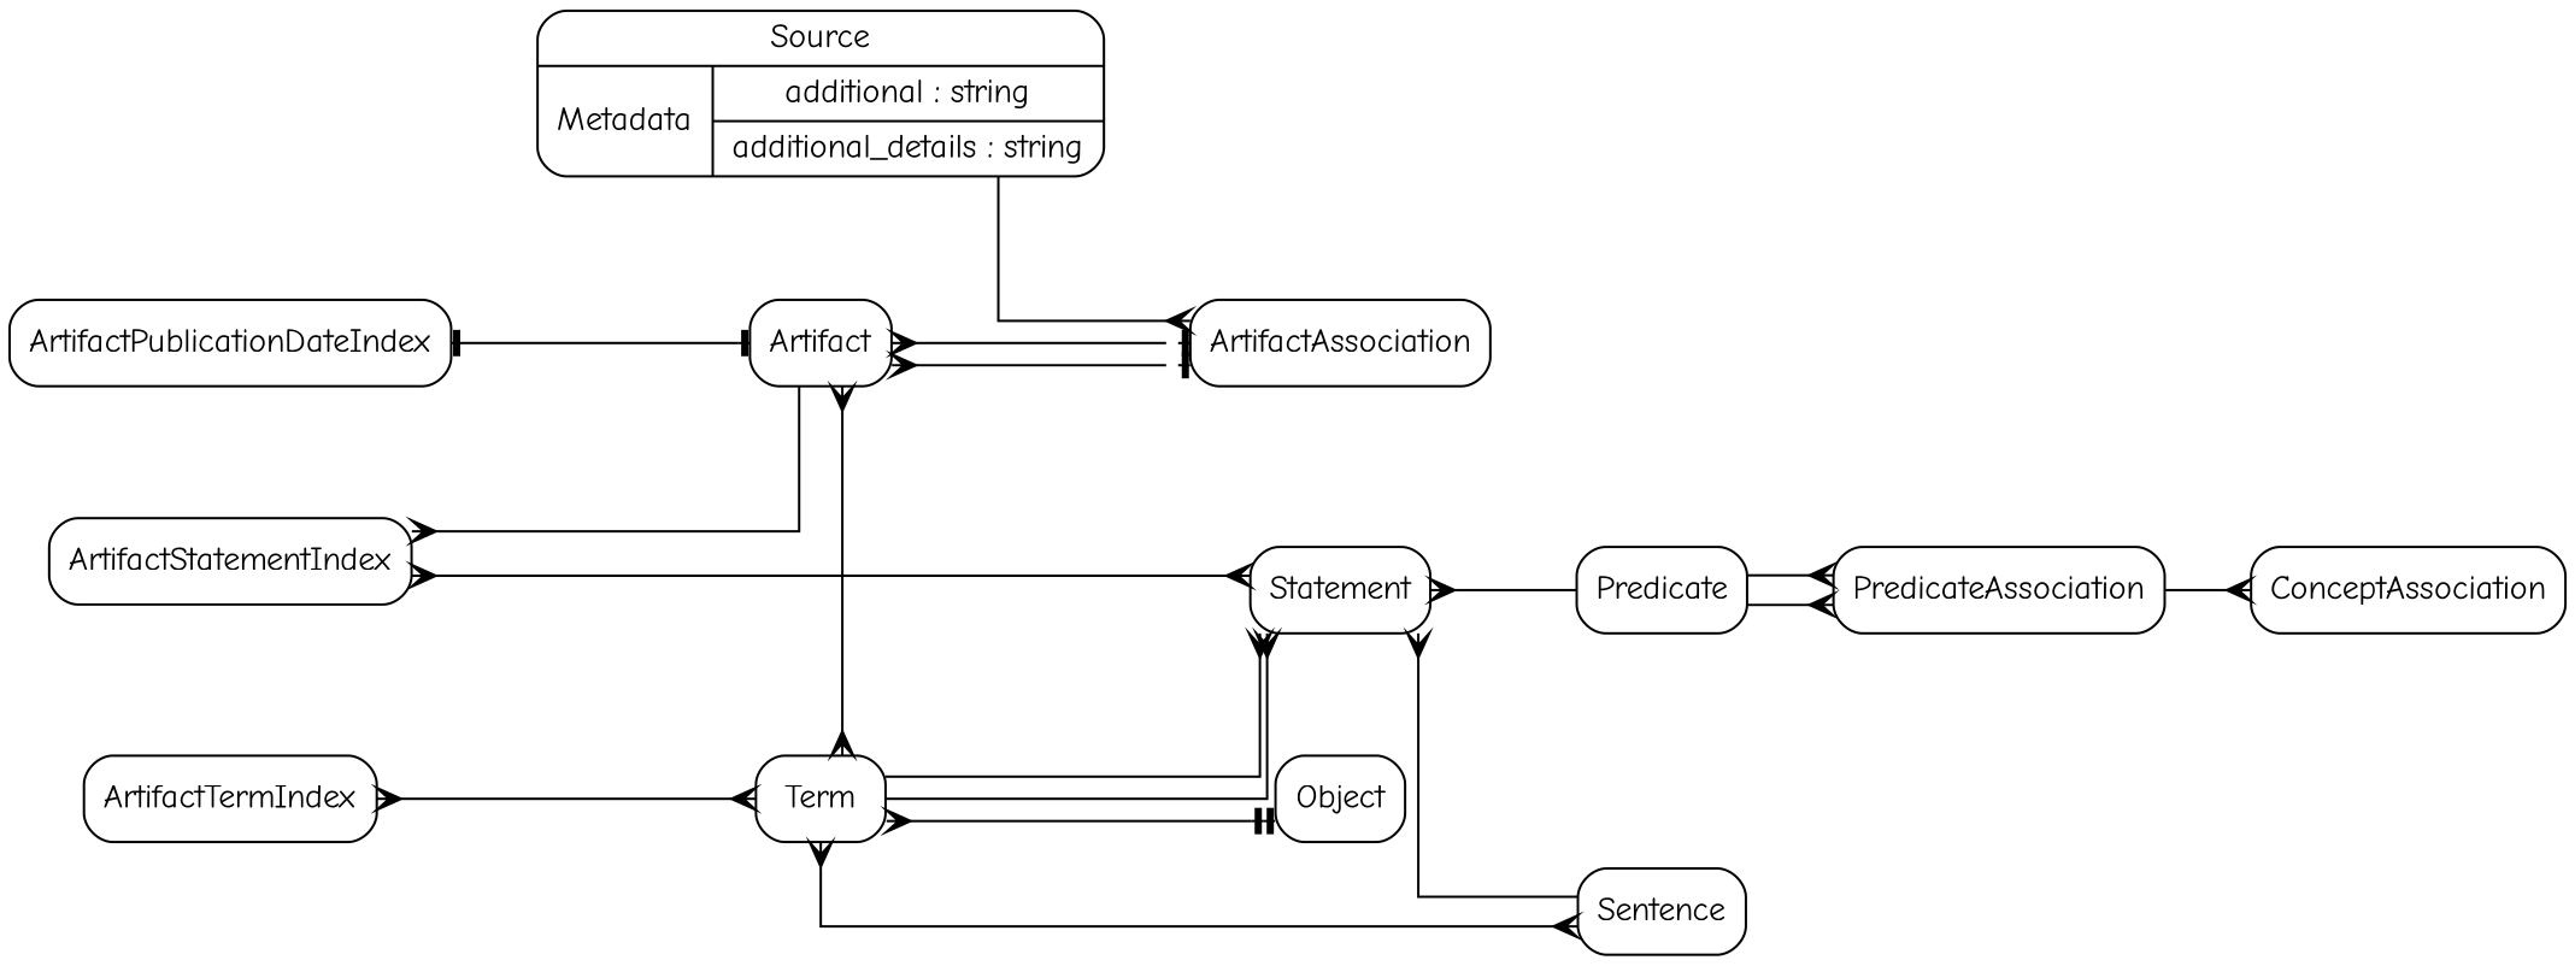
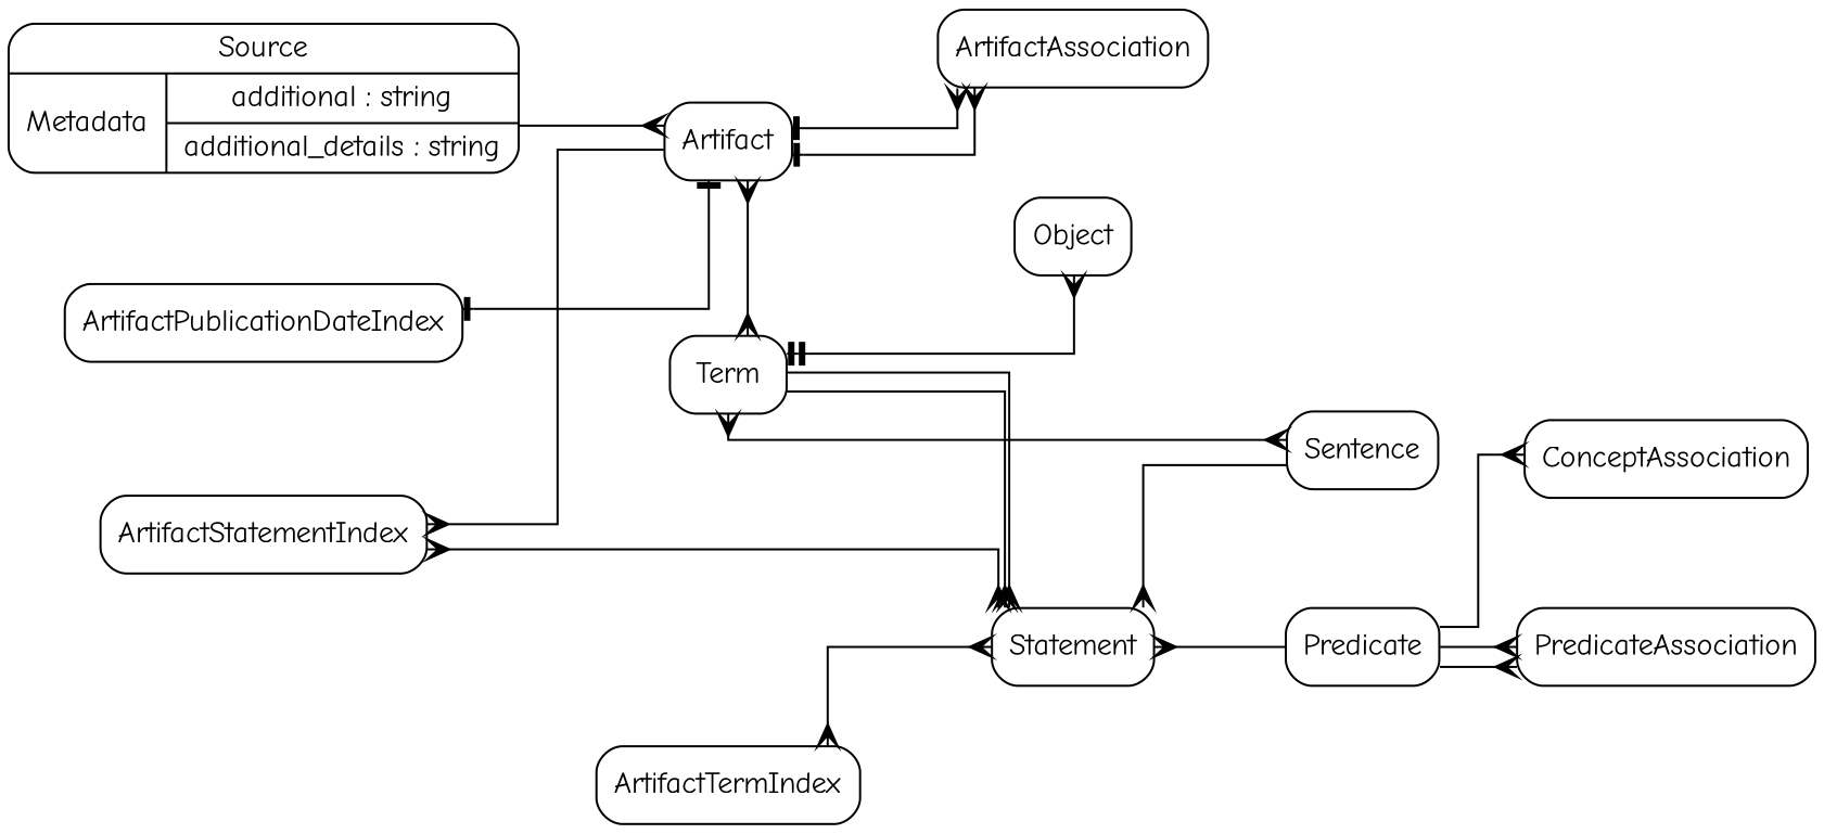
  digraph {
    fontname="Comic Neue"
    nodesep=0.7
    rankdir=LR
    splines=ortho
    node [fontname="Comic Neue" shape=Mrecord]
    edge [arrowhead=crow arrowtail=crow dir=both fontname="Comic Neue"]
    Artifact
    Term
    ArtifactAssociation
    Statement
    Object
    n6 [label="Source | { Metadata | { additional : string | additional_details : string } }"]
    Sentence
    ArtifactStatementIndex
    Predicate
    ConceptAssociation
    PredicateAssociation
    ArtifactTermIndex
    ArtifactPublicationDateIndex
    subgraph sub_1 {
      rank=same
      Artifact
      Term
    }
    Artifact -> Term
    Artifact -> ArtifactAssociation [arrowtail=tee]
    Artifact -> ArtifactAssociation [arrowtail=tee]
    Term -> Statement [arrowtail=none]
    Term -> Statement [arrowtail=none]
    Term -> Object [arrowtail=teetee]
    Statement -> Sentence [arrowhead=none]
    Statement -> Predicate [arrowhead=none]
-   n6 -> ArtifactAssociation [arrowtail=none]
+   n6 -> Artifact [arrowtail=none]
    Sentence -> Term
    ArtifactStatementIndex -> Artifact [arrowhead=none]
    ArtifactStatementIndex -> Statement
-   PredicateAssociation -> ConceptAssociation [arrowtail=none]
+   Predicate -> ConceptAssociation [arrowtail=none]
    Predicate -> PredicateAssociation [arrowtail=none]
    Predicate -> PredicateAssociation [arrowtail=none]
-   ArtifactTermIndex -> Term
+   ArtifactTermIndex -> Statement
    ArtifactPublicationDateIndex -> Artifact [arrowhead=tee arrowtail=tee]
  }
